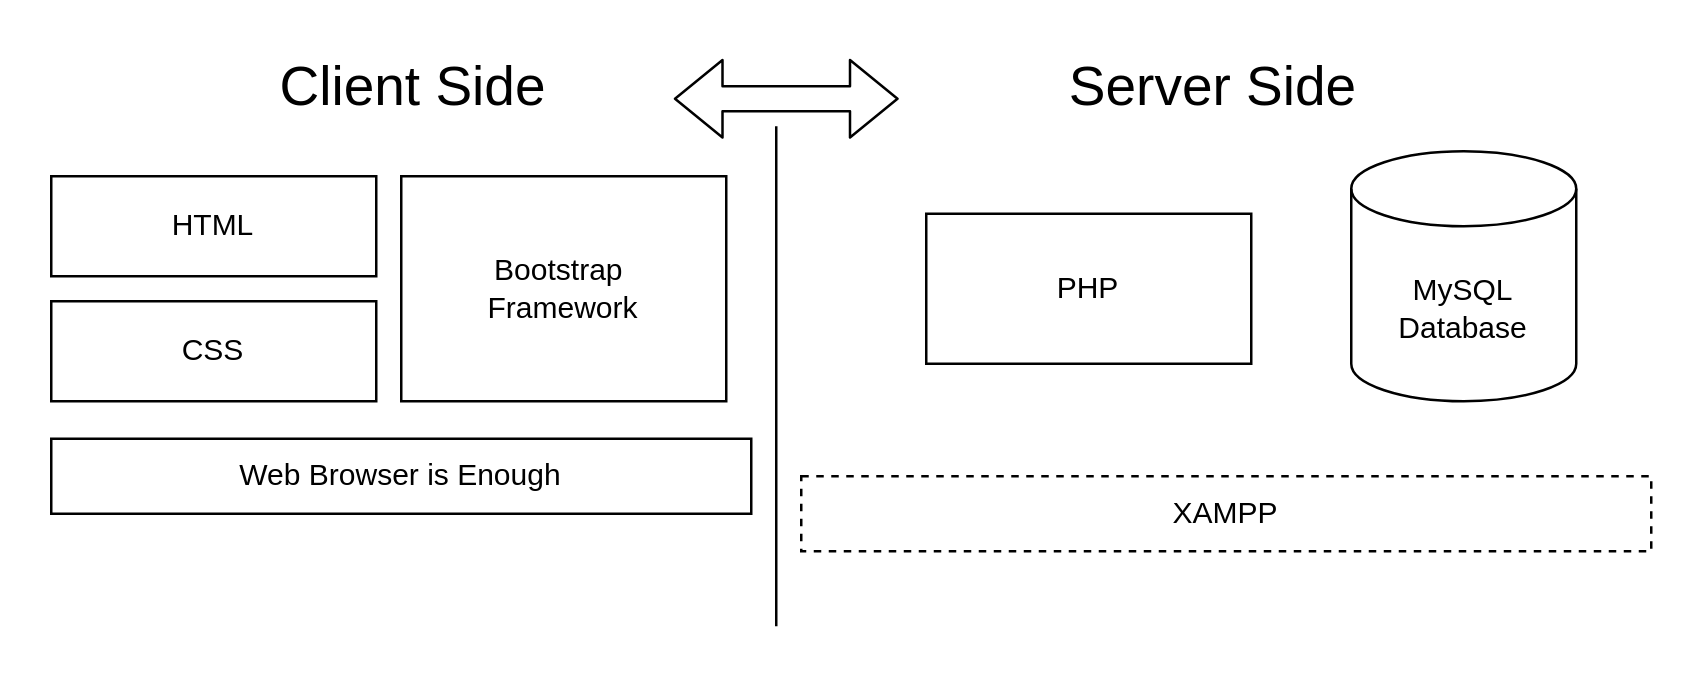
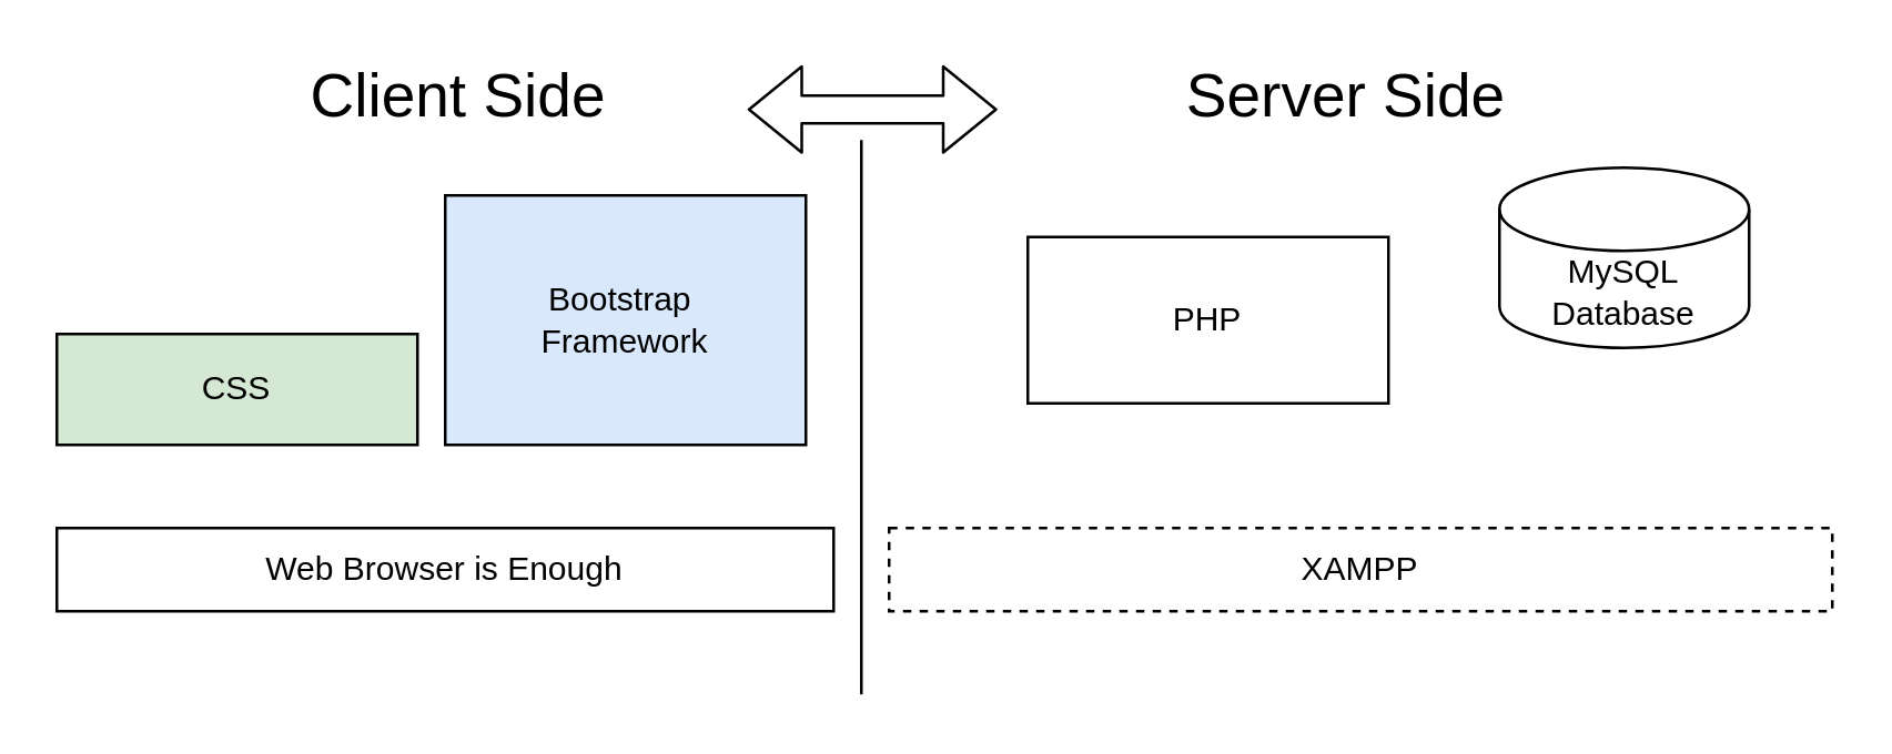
  <mxCell id="0" />
  <mxCell id="1" parent="0" />
- <mxCell id="2" value="HTML" style="rounded=0;whiteSpace=wrap;html=1;" parent="1" vertex="1"><mxGeometry x="20" y="70" width="130" height="40" as="geometry" /></mxCell>
- <mxCell id="3" value="CSS" style="rounded=0;whiteSpace=wrap;html=1;" vertex="1" parent="1"><mxGeometry x="20" y="120" width="130" height="40" as="geometry" /></mxCell>
- <mxCell id="4" value="Bootstrap&amp;nbsp;&lt;br&gt;Framework" style="rounded=0;whiteSpace=wrap;html=1;" vertex="1" parent="1"><mxGeometry x="160" y="70" width="130" height="90" as="geometry" /></mxCell>
+ <mxCell id="3" value="CSS" style="rounded=0;whiteSpace=wrap;html=1;fillColor=#d5e8d4;" vertex="1" parent="1"><mxGeometry x="20" y="120" width="130" height="40" as="geometry" /></mxCell>
+ <mxCell id="4" value="Bootstrap&amp;nbsp;&lt;br&gt;Framework" style="rounded=0;whiteSpace=wrap;html=1;fillColor=#dae8fc;" vertex="1" parent="1"><mxGeometry x="160" y="70" width="130" height="90" as="geometry" /></mxCell>
  <mxCell id="5" value="PHP" style="rounded=0;whiteSpace=wrap;html=1;" vertex="1" parent="1"><mxGeometry x="370" y="85" width="130" height="60" as="geometry" /></mxCell>
- <mxCell id="6" value="MySQL Database" style="shape=cylinder3;whiteSpace=wrap;html=1;boundedLbl=1;backgroundOutline=1;size=15;" vertex="1" parent="1"><mxGeometry x="540" y="60" width="90" height="100" as="geometry" /></mxCell>
+ <mxCell id="6" value="MySQL Database" style="shape=cylinder3;whiteSpace=wrap;html=1;boundedLbl=1;backgroundOutline=1;size=15;" vertex="1" parent="1"><mxGeometry x="540" y="60" width="90" height="65" as="geometry" /></mxCell>
  <mxCell id="7" value="XAMPP" style="rounded=0;whiteSpace=wrap;html=1;dashed=1;" vertex="1" parent="1"><mxGeometry x="320" y="190" width="340" height="30" as="geometry" /></mxCell>
- <mxCell id="8" value="Web Browser is Enough" style="rounded=0;whiteSpace=wrap;html=1;" vertex="1" parent="1"><mxGeometry x="20" y="175" width="280" height="30" as="geometry" /></mxCell>
+ <mxCell id="8" value="Web Browser is Enough" style="rounded=0;whiteSpace=wrap;html=1;" vertex="1" parent="1"><mxGeometry x="20" y="190" width="280" height="30" as="geometry" /></mxCell>
  <mxCell id="9" value="" style="endArrow=none;html=1;" edge="1" parent="1"><mxGeometry width="50" height="50" relative="1" as="geometry"><mxPoint x="310" y="250" as="sourcePoint" /><mxPoint x="310" y="50" as="targetPoint" /></mxGeometry></mxCell>
  <mxCell id="10" value="&lt;font style=&quot;font-size: 22px;&quot;&gt;Client Side&lt;/font&gt;" style="text;html=1;strokeColor=none;fillColor=none;align=center;verticalAlign=middle;whiteSpace=wrap;rounded=0;" vertex="1" parent="1"><mxGeometry x="30" y="20" width="270" height="30" as="geometry" /></mxCell>
  <mxCell id="11" value="&lt;font style=&quot;font-size: 22px;&quot;&gt;Server Side&lt;/font&gt;" style="text;html=1;strokeColor=none;fillColor=none;align=center;verticalAlign=middle;whiteSpace=wrap;rounded=0;" vertex="1" parent="1"><mxGeometry x="330" y="20" width="310" height="30" as="geometry" /></mxCell>
  <mxCell id="12" value="" style="shape=flexArrow;endArrow=classic;startArrow=classic;html=1;fontSize=22;" edge="1" parent="1"><mxGeometry width="100" height="100" relative="1" as="geometry"><mxPoint x="269" y="39" as="sourcePoint" /><mxPoint x="359" y="39" as="targetPoint" /></mxGeometry></mxCell>
